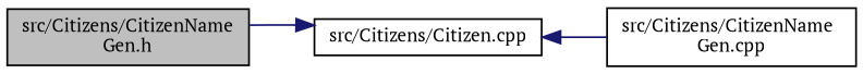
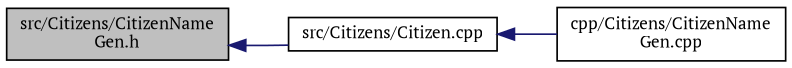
  digraph {
    fontname="PT Serif"
    rankdir=LR
    node [color=black fillcolor=white fontname="PT Serif" fontsize=10 shape=record style=filled]
    edge [color=midnightblue dir=back fontname="PT Serif" fontsize=10 labelfontname=Helvetica labelfontsize=10 style=solid]
    n1 [fillcolor=grey75 fontcolor=black height=0.2 label="src/Citizens/CitizenName\lGen.h" width=0.4]
    n2 [height=0.2 label="src/Citizens/Citizen.cpp" width=0.4]
-   n3 [height=0.2 label="src/Citizens/CitizenName\lGen.cpp" width=0.4]
-   n2 -> n1
+   n3 [height=0.2 label="cpp/Citizens/CitizenName\lGen.cpp" width=0.4]
+   n1 -> n2
    n2 -> n3
  }
